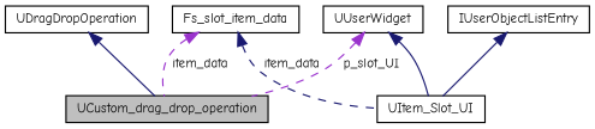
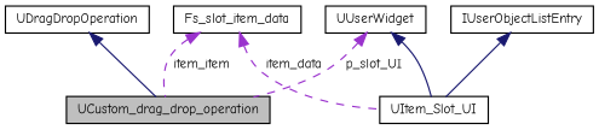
  digraph {
    fontname="Comic Neue"
    node [color=black fillcolor=white fontname="Comic Neue" fontsize=10 shape=record style=filled]
    edge [color=midnightblue dir=back fontname="Comic Neue" fontsize=10 labelfontname=Helvetica labelfontsize=10 style=solid]
    n1 [fillcolor=grey75 fontcolor=black height=0.2 label=UCustom_drag_drop_operation width=0.4]
    n2 [height=0.2 label=UDragDropOperation width=0.4]
    n3 [height=0.2 label=UItem_Slot_UI width=0.4]
    n4 [height=0.2 label=UUserWidget width=0.4]
    n5 [height=0.2 label=IUserObjectListEntry width=0.4]
    n6 [height=0.2 label=Fs_slot_item_data width=0.4]
    n2 -> n1
    n4 -> n1 [color=darkorchid3 label=" p_slot_UI" style=dashed]
    n4 -> n3
    n5 -> n3
-   n6 -> n1 [color=darkorchid3 label=" item_data" style=dashed]
-   n6 -> n3 [label=" item_data" style=dashed]
+   n6 -> n1 [color=darkorchid3 label=" item_item" style=dashed]
+   n6 -> n3 [color=darkorchid3 label=" item_data" style=dashed]
  }
